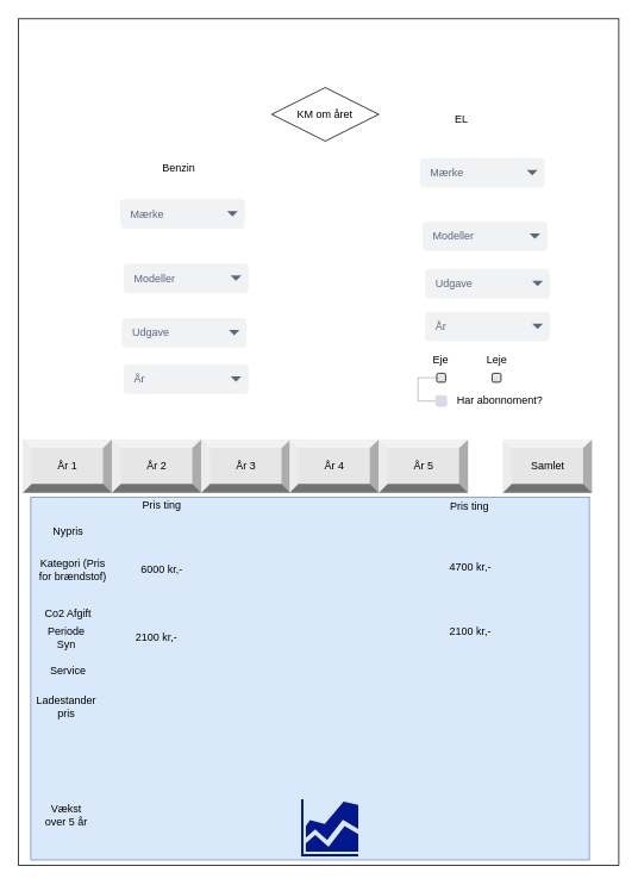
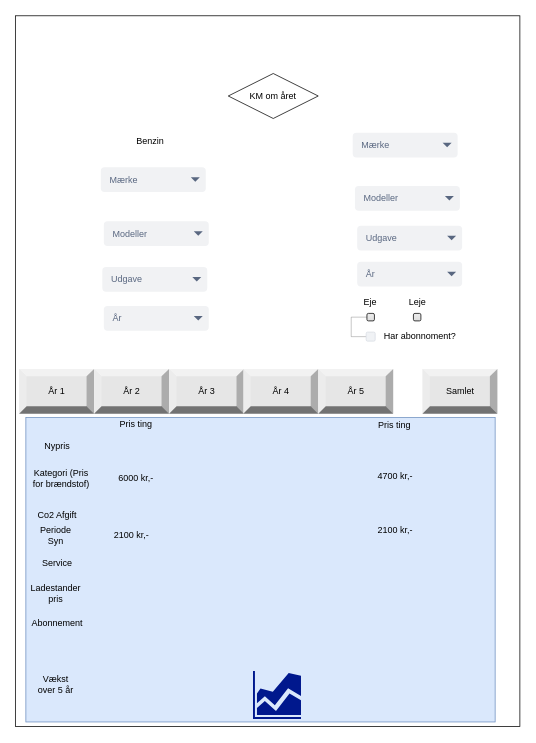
  <mxCell id="0" />
  <mxCell id="1" parent="0" />
  <mxCell id="2" value="" style="rounded=0;whiteSpace=wrap;html=1;" vertex="1" parent="1"><mxGeometry x="20" y="20" width="673" height="948" as="geometry" /></mxCell>
  <mxCell id="3" value="" style="rounded=0;whiteSpace=wrap;html=1;fillColor=#dae8fc;strokeColor=#6c8ebf;" vertex="1" parent="1"><mxGeometry x="34" y="556" width="626" height="406" as="geometry" /></mxCell>
  <mxCell id="4" value="Modeller" style="rounded=1;fillColor=#F1F2F4;strokeColor=none;html=1;fontColor=#596780;align=left;fontSize=12;spacingLeft=10;sketch=0;" vertex="1" parent="1"><mxGeometry x="138" y="294" width="140" height="33" as="geometry" /></mxCell>
  <mxCell id="5" value="" style="shape=triangle;direction=south;fillColor=#596780;strokeColor=none;html=1;sketch=0;" vertex="1" parent="4"><mxGeometry x="1" y="0.5" width="12" height="6" relative="1" as="geometry"><mxPoint x="-20" y="-3" as="offset" /></mxGeometry></mxCell>
  <mxCell id="6" value="Modeller" style="rounded=1;fillColor=#F1F2F4;strokeColor=none;html=1;fontColor=#596780;align=left;fontSize=12;spacingLeft=10;sketch=0;" vertex="1" parent="1"><mxGeometry x="472.97" y="247" width="140" height="33" as="geometry" /></mxCell>
  <mxCell id="7" value="" style="shape=triangle;direction=south;fillColor=#596780;strokeColor=none;html=1;sketch=0;" vertex="1" parent="6"><mxGeometry x="1" y="0.5" width="12" height="6" relative="1" as="geometry"><mxPoint x="-20" y="-3" as="offset" /></mxGeometry></mxCell>
- <mxCell id="8" value="EL" style="text;html=1;strokeColor=none;fillColor=none;align=center;verticalAlign=middle;whiteSpace=wrap;rounded=0;" vertex="1" parent="1"><mxGeometry x="486.97" y="118" width="60" height="30" as="geometry" /></mxCell>
  <mxCell id="9" value="Benzin" style="text;html=1;strokeColor=none;fillColor=none;align=center;verticalAlign=middle;whiteSpace=wrap;rounded=0;" vertex="1" parent="1"><mxGeometry x="170" y="173" width="60" height="30" as="geometry" /></mxCell>
  <mxCell id="10" value="Mærke" style="rounded=1;fillColor=#F1F2F4;strokeColor=none;html=1;fontColor=#596780;align=left;fontSize=12;spacingLeft=10;sketch=0;" vertex="1" parent="1"><mxGeometry x="134" y="222" width="140" height="33" as="geometry" /></mxCell>
  <mxCell id="11" value="" style="shape=triangle;direction=south;fillColor=#596780;strokeColor=none;html=1;sketch=0;" vertex="1" parent="10"><mxGeometry x="1" y="0.5" width="12" height="6" relative="1" as="geometry"><mxPoint x="-20" y="-3" as="offset" /></mxGeometry></mxCell>
  <mxCell id="12" value="Udgave" style="rounded=1;fillColor=#F1F2F4;strokeColor=none;html=1;fontColor=#596780;align=left;fontSize=12;spacingLeft=10;sketch=0;" vertex="1" parent="1"><mxGeometry x="136" y="355" width="140" height="33" as="geometry" /></mxCell>
  <mxCell id="13" value="" style="shape=triangle;direction=south;fillColor=#596780;strokeColor=none;html=1;sketch=0;" vertex="1" parent="12"><mxGeometry x="1" y="0.5" width="12" height="6" relative="1" as="geometry"><mxPoint x="-20" y="-3" as="offset" /></mxGeometry></mxCell>
  <mxCell id="14" value="Mærke" style="rounded=1;fillColor=#F1F2F4;strokeColor=none;html=1;fontColor=#596780;align=left;fontSize=12;spacingLeft=10;sketch=0;" vertex="1" parent="1"><mxGeometry x="469.97" y="176" width="140" height="33" as="geometry" /></mxCell>
  <mxCell id="15" value="" style="shape=triangle;direction=south;fillColor=#596780;strokeColor=none;html=1;sketch=0;" vertex="1" parent="14"><mxGeometry x="1" y="0.5" width="12" height="6" relative="1" as="geometry"><mxPoint x="-20" y="-3" as="offset" /></mxGeometry></mxCell>
  <mxCell id="16" value="KM om året" style="rhombus;whiteSpace=wrap;html=1;" vertex="1" parent="1"><mxGeometry x="304" y="97" width="120" height="60" as="geometry" /></mxCell>
  <mxCell id="17" value="Pris ting" style="text;html=1;strokeColor=none;fillColor=none;align=center;verticalAlign=middle;whiteSpace=wrap;rounded=0;" vertex="1" parent="1"><mxGeometry x="151" y="550" width="60" height="30" as="geometry" /></mxCell>
  <mxCell id="18" value="Pris ting" style="text;html=1;strokeColor=none;fillColor=none;align=center;verticalAlign=middle;whiteSpace=wrap;rounded=0;" vertex="1" parent="1"><mxGeometry x="496" y="552" width="60" height="30" as="geometry" /></mxCell>
  <mxCell id="19" value="Udgave" style="rounded=1;fillColor=#F1F2F4;strokeColor=none;html=1;fontColor=#596780;align=left;fontSize=12;spacingLeft=10;sketch=0;" vertex="1" parent="1"><mxGeometry x="475.97" y="300" width="140" height="33" as="geometry" /></mxCell>
  <mxCell id="20" value="" style="shape=triangle;direction=south;fillColor=#596780;strokeColor=none;html=1;sketch=0;" vertex="1" parent="19"><mxGeometry x="1" y="0.5" width="12" height="6" relative="1" as="geometry"><mxPoint x="-20" y="-3" as="offset" /></mxGeometry></mxCell>
  <mxCell id="21" value="År" style="rounded=1;fillColor=#F1F2F4;strokeColor=none;html=1;fontColor=#596780;align=left;fontSize=12;spacingLeft=10;sketch=0;" vertex="1" parent="1"><mxGeometry x="475.97" y="348" width="140" height="33" as="geometry" /></mxCell>
  <mxCell id="22" value="" style="shape=triangle;direction=south;fillColor=#596780;strokeColor=none;html=1;sketch=0;" vertex="1" parent="21"><mxGeometry x="1" y="0.5" width="12" height="6" relative="1" as="geometry"><mxPoint x="-20" y="-3" as="offset" /></mxGeometry></mxCell>
  <mxCell id="23" value="År" style="rounded=1;fillColor=#F1F2F4;strokeColor=none;html=1;fontColor=#596780;align=left;fontSize=12;spacingLeft=10;sketch=0;" vertex="1" parent="1"><mxGeometry x="138" y="407" width="140" height="33" as="geometry" /></mxCell>
  <mxCell id="24" value="" style="shape=triangle;direction=south;fillColor=#596780;strokeColor=none;html=1;sketch=0;" vertex="1" parent="23"><mxGeometry x="1" y="0.5" width="12" height="6" relative="1" as="geometry"><mxPoint x="-20" y="-3" as="offset" /></mxGeometry></mxCell>
  <mxCell id="25" value="" style="html=1;shadow=0;dashed=0;shape=mxgraph.bootstrap.checkbox2;labelPosition=right;verticalLabelPosition=middle;align=left;verticalAlign=middle;gradientColor=#DEDEDE;fillColor=#EDEDED;checked=0;spacing=5;checkedFill=#0085FC;checkedStroke=#ffffff;sketch=0;" vertex="1" parent="1"><mxGeometry x="488.97" y="417" width="10" height="10" as="geometry" /></mxCell>
  <mxCell id="26" value="" style="html=1;shadow=0;dashed=0;shape=mxgraph.bootstrap.checkbox2;labelPosition=right;verticalLabelPosition=middle;align=left;verticalAlign=middle;gradientColor=#DEDEDE;fillColor=#EDEDED;checked=0;spacing=5;checkedFill=#0085FC;checkedStroke=#ffffff;sketch=0;" vertex="1" parent="1"><mxGeometry x="550.97" y="417" width="10" height="10" as="geometry" /></mxCell>
  <mxCell id="27" value="Eje" style="text;html=1;align=center;verticalAlign=middle;resizable=0;points=[];autosize=1;strokeColor=none;fillColor=none;" vertex="1" parent="1"><mxGeometry x="475.97" y="389" width="35" height="26" as="geometry" /></mxCell>
  <mxCell id="28" value="Leje" style="text;html=1;align=center;verticalAlign=middle;resizable=0;points=[];autosize=1;strokeColor=none;fillColor=none;" vertex="1" parent="1"><mxGeometry x="535.47" y="389" width="41" height="26" as="geometry" /></mxCell>
  <mxCell id="29" style="edgeStyle=orthogonalEdgeStyle;rounded=0;orthogonalLoop=1;jettySize=auto;html=1;exitX=0;exitY=0.5;exitDx=0;exitDy=0;endArrow=none;endFill=0;opacity=30;" edge="1" parent="1" source="30" target="25"><mxGeometry relative="1" as="geometry"><Array as="points"><mxPoint x="467.97" y="448" /><mxPoint x="467.97" y="422" /></Array></mxGeometry></mxCell>
- <mxCell id="30" value="Har abonnoment?" style="rounded=1;fillColor=#e1d5e7;strokeColor=#D8DCE3;align=left;verticalAlign=middle;fontStyle=0;fontSize=12;labelPosition=right;verticalLabelPosition=middle;spacingLeft=10;html=1;shadow=0;dashed=0;" vertex="1" parent="1"><mxGeometry x="487.97" y="442" width="12" height="12" as="geometry" /></mxCell>
+ <mxCell id="30" value="Har abonnoment?" style="rounded=1;fillColor=#F0F2F5;strokeColor=#D8DCE3;align=left;verticalAlign=middle;fontStyle=0;fontSize=12;labelPosition=right;verticalLabelPosition=middle;spacingLeft=10;html=1;shadow=0;dashed=0" vertex="1" parent="1"><mxGeometry x="487.97" y="442" width="12" height="12" as="geometry" /></mxCell>
  <mxCell id="31" value="Kategori (Pris for brændstof)" style="text;html=1;strokeColor=none;fillColor=none;align=center;verticalAlign=middle;whiteSpace=wrap;rounded=0;" vertex="1" parent="1"><mxGeometry x="40" y="622" width="83" height="30" as="geometry" /></mxCell>
  <mxCell id="32" value="6000 kr,-" style="text;html=1;strokeColor=none;fillColor=none;align=center;verticalAlign=middle;whiteSpace=wrap;rounded=0;" vertex="1" parent="1"><mxGeometry x="151" y="622" width="60" height="30" as="geometry" /></mxCell>
  <mxCell id="33" value="4700 kr,-" style="text;html=1;strokeColor=none;fillColor=none;align=center;verticalAlign=middle;whiteSpace=wrap;rounded=0;" vertex="1" parent="1"><mxGeometry x="497" y="620" width="60" height="30" as="geometry" /></mxCell>
  <mxCell id="34" value="Periode Syn" style="text;html=1;strokeColor=none;fillColor=none;align=center;verticalAlign=middle;whiteSpace=wrap;rounded=0;" vertex="1" parent="1"><mxGeometry x="44" y="698" width="60" height="30" as="geometry" /></mxCell>
  <mxCell id="35" value="2100 kr,-" style="text;html=1;strokeColor=none;fillColor=none;align=center;verticalAlign=middle;whiteSpace=wrap;rounded=0;" vertex="1" parent="1"><mxGeometry x="145" y="698" width="60" height="30" as="geometry" /></mxCell>
  <mxCell id="36" value="2100 kr,-" style="text;html=1;strokeColor=none;fillColor=none;align=center;verticalAlign=middle;whiteSpace=wrap;rounded=0;" vertex="1" parent="1"><mxGeometry x="497" y="691" width="60" height="30" as="geometry" /></mxCell>
  <mxCell id="37" value="Vækst over 5 år" style="text;html=1;strokeColor=none;fillColor=none;align=center;verticalAlign=middle;whiteSpace=wrap;rounded=0;" vertex="1" parent="1"><mxGeometry x="44" y="897" width="60" height="30" as="geometry" /></mxCell>
  <mxCell id="38" value="" style="sketch=0;aspect=fixed;pointerEvents=1;shadow=0;dashed=0;html=1;strokeColor=none;labelPosition=center;verticalLabelPosition=bottom;verticalAlign=top;align=center;fillColor=#00188D;shape=mxgraph.mscae.general.graph" vertex="1" parent="1"><mxGeometry x="337" y="894" width="64" height="64" as="geometry" /></mxCell>
  <mxCell id="39" value="Service" style="text;html=1;strokeColor=none;fillColor=none;align=center;verticalAlign=middle;whiteSpace=wrap;rounded=0;" vertex="1" parent="1"><mxGeometry x="46" y="736" width="60" height="30" as="geometry" /></mxCell>
  <mxCell id="40" value="Nypris" style="text;html=1;strokeColor=none;fillColor=none;align=center;verticalAlign=middle;whiteSpace=wrap;rounded=0;" vertex="1" parent="1"><mxGeometry x="46" y="580" width="60" height="30" as="geometry" /></mxCell>
  <mxCell id="41" value="Co2 Afgift" style="text;html=1;strokeColor=none;fillColor=none;align=center;verticalAlign=middle;whiteSpace=wrap;rounded=0;" vertex="1" parent="1"><mxGeometry x="46" y="672" width="60" height="30" as="geometry" /></mxCell>
+ <mxCell id="42" value="Abonnement" style="text;html=1;strokeColor=none;fillColor=none;align=center;verticalAlign=middle;whiteSpace=wrap;rounded=0;" vertex="1" parent="1"><mxGeometry x="46" y="815" width="60" height="30" as="geometry" /></mxCell>
  <mxCell id="43" value="Ladestander pris" style="text;html=1;strokeColor=none;fillColor=none;align=center;verticalAlign=middle;whiteSpace=wrap;rounded=0;" vertex="1" parent="1"><mxGeometry x="44" y="776" width="60" height="30" as="geometry" /></mxCell>
  <mxCell id="44" value="År 1" style="labelPosition=center;verticalLabelPosition=middle;align=center;html=1;shape=mxgraph.basic.shaded_button;dx=10;fillColor=#E6E6E6;strokeColor=none;" vertex="1" parent="1"><mxGeometry x="25" y="491" width="100" height="60" as="geometry" /></mxCell>
  <mxCell id="45" value="Samlet" style="labelPosition=center;verticalLabelPosition=middle;align=center;html=1;shape=mxgraph.basic.shaded_button;dx=10;fillColor=#E6E6E6;strokeColor=none;" vertex="1" parent="1"><mxGeometry x="563" y="491" width="100" height="60" as="geometry" /></mxCell>
  <mxCell id="46" value="År 2" style="labelPosition=center;verticalLabelPosition=middle;align=center;html=1;shape=mxgraph.basic.shaded_button;dx=10;fillColor=#E6E6E6;strokeColor=none;" vertex="1" parent="1"><mxGeometry x="125" y="491" width="100" height="60" as="geometry" /></mxCell>
  <mxCell id="47" value="År 3" style="labelPosition=center;verticalLabelPosition=middle;align=center;html=1;shape=mxgraph.basic.shaded_button;dx=10;fillColor=#E6E6E6;strokeColor=none;" vertex="1" parent="1"><mxGeometry x="225" y="491" width="100" height="60" as="geometry" /></mxCell>
  <mxCell id="48" value="År 4" style="labelPosition=center;verticalLabelPosition=middle;align=center;html=1;shape=mxgraph.basic.shaded_button;dx=10;fillColor=#E6E6E6;strokeColor=none;" vertex="1" parent="1"><mxGeometry x="324" y="491" width="100" height="60" as="geometry" /></mxCell>
  <mxCell id="49" value="År 5" style="labelPosition=center;verticalLabelPosition=middle;align=center;html=1;shape=mxgraph.basic.shaded_button;dx=10;fillColor=#E6E6E6;strokeColor=none;" vertex="1" parent="1"><mxGeometry x="424" y="491" width="100" height="60" as="geometry" /></mxCell>
